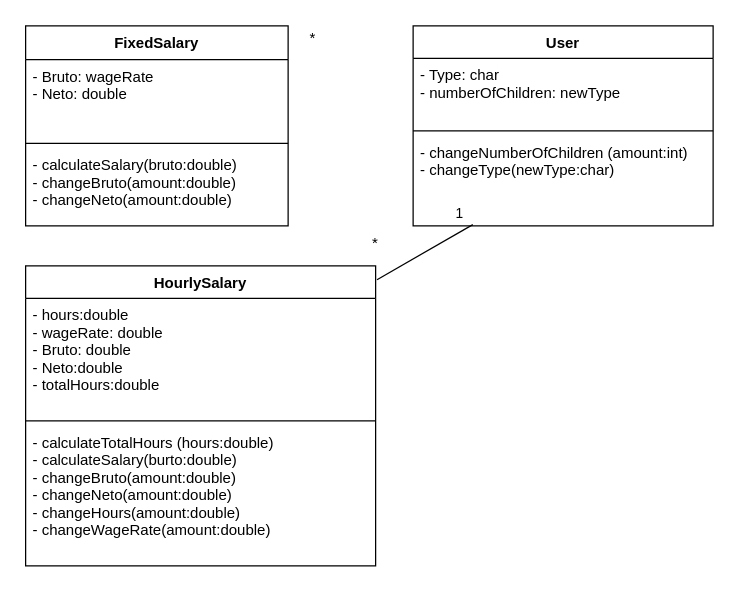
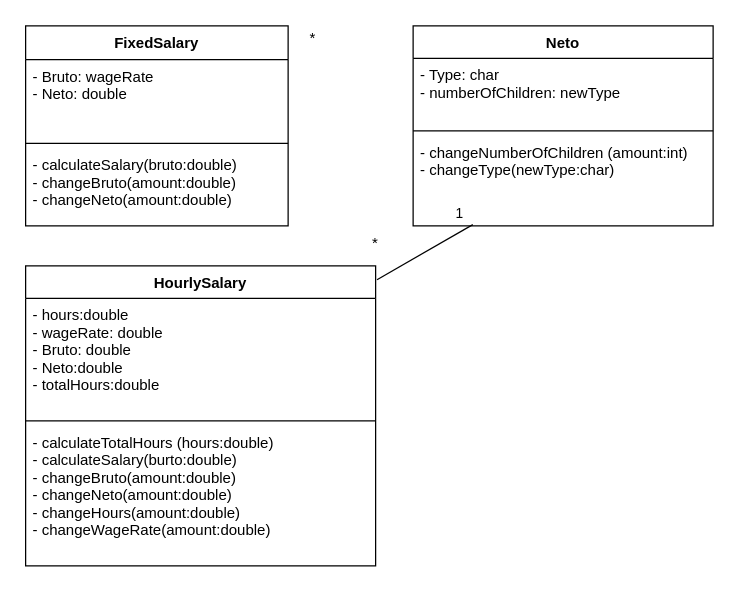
  <mxCell id="0" />
  <mxCell id="1" parent="0" />
  <mxCell id="2" value="FixedSalary" style="swimlane;fontStyle=1;align=center;verticalAlign=top;childLayout=stackLayout;horizontal=1;startSize=27;horizontalStack=0;resizeParent=1;resizeParentMax=0;resizeLast=0;collapsible=1;marginBottom=0;" parent="1" vertex="1"><mxGeometry x="20" y="20" width="210" height="160" as="geometry" /></mxCell>
  <mxCell id="3" value="- Bruto: wageRate&#10;- Neto: double&#10;&#10;" style="text;strokeColor=none;fillColor=none;align=left;verticalAlign=top;spacingLeft=4;spacingRight=4;overflow=hidden;rotatable=0;points=[[0,0.5],[1,0.5]];portConstraint=eastwest;" parent="2" vertex="1"><mxGeometry y="27" width="210" height="63" as="geometry" /></mxCell>
  <mxCell id="4" value="" style="line;strokeWidth=1;fillColor=none;align=left;verticalAlign=middle;spacingTop=-1;spacingLeft=3;spacingRight=3;rotatable=0;labelPosition=right;points=[];portConstraint=eastwest;" parent="2" vertex="1"><mxGeometry y="90" width="210" height="8" as="geometry" /></mxCell>
  <mxCell id="5" value="- calculateSalary(bruto:double)&#10;- changeBruto(amount:double)&#10;- changeNeto(amount:double)&#10;&#10;" style="text;strokeColor=none;fillColor=none;align=left;verticalAlign=top;spacingLeft=4;spacingRight=4;overflow=hidden;rotatable=0;points=[[0,0.5],[1,0.5]];portConstraint=eastwest;" parent="2" vertex="1"><mxGeometry y="98" width="210" height="62" as="geometry" /></mxCell>
- <mxCell id="6" value="User" style="swimlane;fontStyle=1;align=center;verticalAlign=top;childLayout=stackLayout;horizontal=1;startSize=26;horizontalStack=0;resizeParent=1;resizeParentMax=0;resizeLast=0;collapsible=1;marginBottom=0;" vertex="1" parent="1"><mxGeometry x="330" y="20" width="240" height="160" as="geometry" /></mxCell>
+ <mxCell id="6" value="Neto" style="swimlane;fontStyle=1;align=center;verticalAlign=top;childLayout=stackLayout;horizontal=1;startSize=26;horizontalStack=0;resizeParent=1;resizeParentMax=0;resizeLast=0;collapsible=1;marginBottom=0;" vertex="1" parent="1"><mxGeometry x="330" y="20" width="240" height="160" as="geometry" /></mxCell>
  <mxCell id="7" value="- Type: char&#10;- numberOfChildren: newType&#10;" style="text;strokeColor=none;fillColor=none;align=left;verticalAlign=top;spacingLeft=4;spacingRight=4;overflow=hidden;rotatable=0;points=[[0,0.5],[1,0.5]];portConstraint=eastwest;" vertex="1" parent="6"><mxGeometry y="26" width="240" height="54" as="geometry" /></mxCell>
  <mxCell id="8" value="" style="line;strokeWidth=1;fillColor=none;align=left;verticalAlign=middle;spacingTop=-1;spacingLeft=3;spacingRight=3;rotatable=0;labelPosition=right;points=[];portConstraint=eastwest;" vertex="1" parent="6"><mxGeometry y="80" width="240" height="8" as="geometry" /></mxCell>
  <mxCell id="9" value="- changeNumberOfChildren (amount:int)&#10;- changeType(newType:char)" style="text;strokeColor=none;fillColor=none;align=left;verticalAlign=top;spacingLeft=4;spacingRight=4;overflow=hidden;rotatable=0;points=[[0,0.5],[1,0.5]];portConstraint=eastwest;" vertex="1" parent="6"><mxGeometry y="88" width="240" height="72" as="geometry" /></mxCell>
  <mxCell id="10" value="*" style="text;html=1;strokeColor=none;fillColor=none;align=center;verticalAlign=middle;whiteSpace=wrap;rounded=0;" vertex="1" parent="1"><mxGeometry x="230" y="20" width="40" height="20" as="geometry" /></mxCell>
  <mxCell id="11" value="HourlySalary" style="swimlane;fontStyle=1;align=center;verticalAlign=top;childLayout=stackLayout;horizontal=1;startSize=26;horizontalStack=0;resizeParent=1;resizeParentMax=0;resizeLast=0;collapsible=1;marginBottom=0;" vertex="1" parent="1"><mxGeometry x="20" y="212" width="280" height="240" as="geometry" /></mxCell>
  <mxCell id="12" value="- hours:double&#10;- wageRate: double&#10;- Bruto: double&#10;- Neto:double&#10;- totalHours:double&#10;" style="text;strokeColor=none;fillColor=none;align=left;verticalAlign=top;spacingLeft=4;spacingRight=4;overflow=hidden;rotatable=0;points=[[0,0.5],[1,0.5]];portConstraint=eastwest;" vertex="1" parent="11"><mxGeometry y="26" width="280" height="94" as="geometry" /></mxCell>
  <mxCell id="13" value="" style="line;strokeWidth=1;fillColor=none;align=left;verticalAlign=middle;spacingTop=-1;spacingLeft=3;spacingRight=3;rotatable=0;labelPosition=right;points=[];portConstraint=eastwest;" vertex="1" parent="11"><mxGeometry y="120" width="280" height="8" as="geometry" /></mxCell>
  <mxCell id="14" value="- calculateTotalHours (hours:double)&#10;- calculateSalary(burto:double)&#10;- changeBruto(amount:double)&#10;- changeNeto(amount:double)&#10;- changeHours(amount:double)&#10;- changeWageRate(amount:double)&#10;" style="text;strokeColor=none;fillColor=none;align=left;verticalAlign=top;spacingLeft=4;spacingRight=4;overflow=hidden;rotatable=0;points=[[0,0.5],[1,0.5]];portConstraint=eastwest;" vertex="1" parent="11"><mxGeometry y="128" width="280" height="112" as="geometry" /></mxCell>
  <mxCell id="15" value="1" style="endArrow=none;html=1;entryX=1.004;entryY=0.046;entryDx=0;entryDy=0;entryPerimeter=0;exitX=0.199;exitY=0.986;exitDx=0;exitDy=0;exitPerimeter=0;" edge="1" parent="1" source="9" target="11"><mxGeometry x="-0.886" y="-13" width="50" height="50" relative="1" as="geometry"><mxPoint x="330" y="32" as="sourcePoint" /><mxPoint x="241" y="47" as="targetPoint" /><mxPoint as="offset" /></mxGeometry></mxCell>
  <mxCell id="16" value="*" style="text;html=1;strokeColor=none;fillColor=none;align=center;verticalAlign=middle;whiteSpace=wrap;rounded=0;" vertex="1" parent="1"><mxGeometry x="280" y="184" width="40" height="20" as="geometry" /></mxCell>
